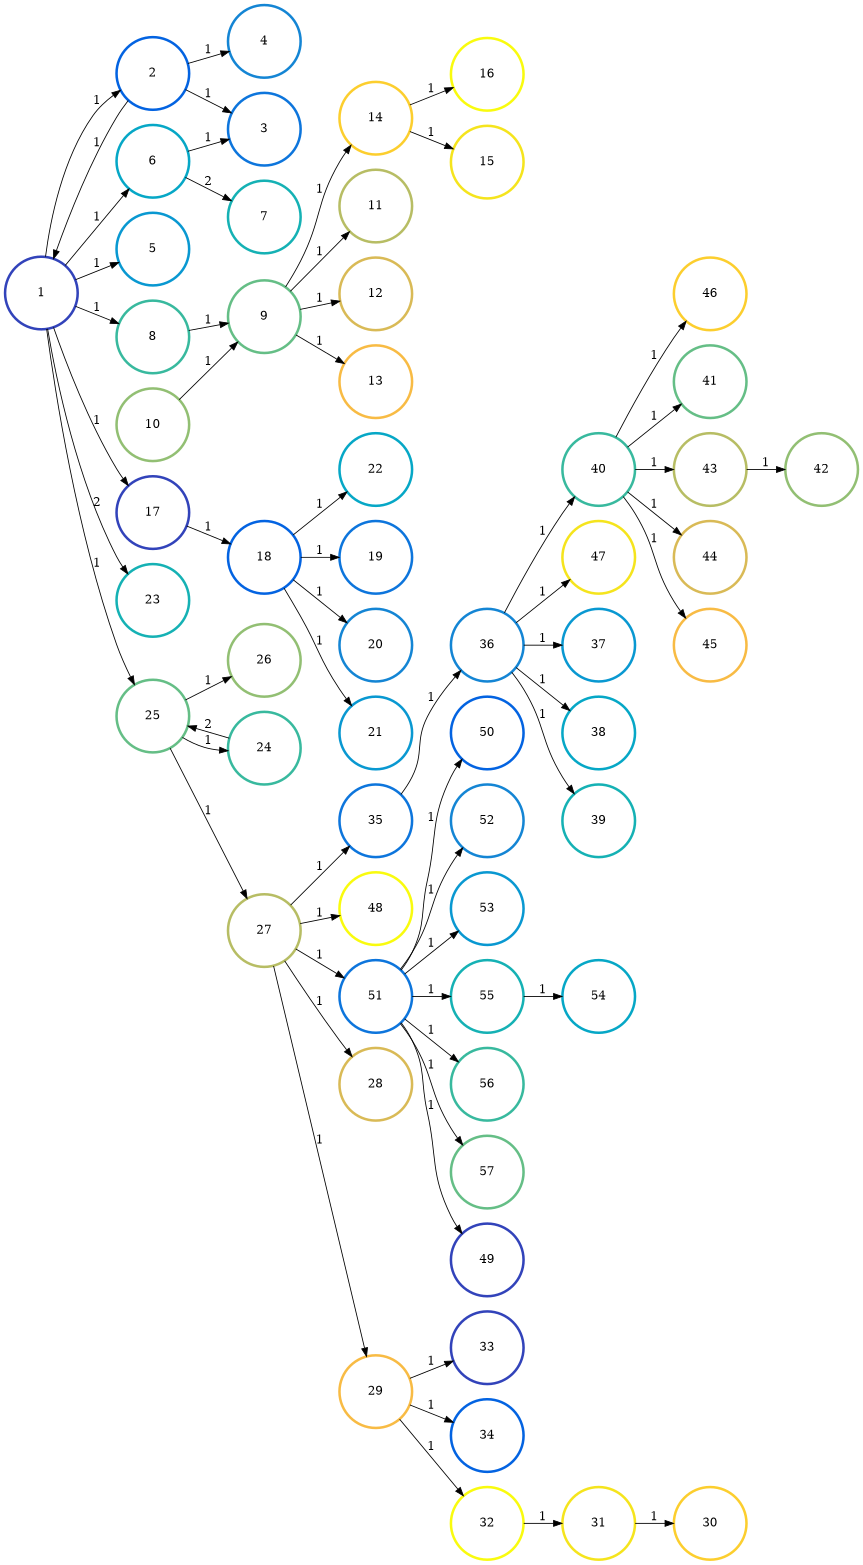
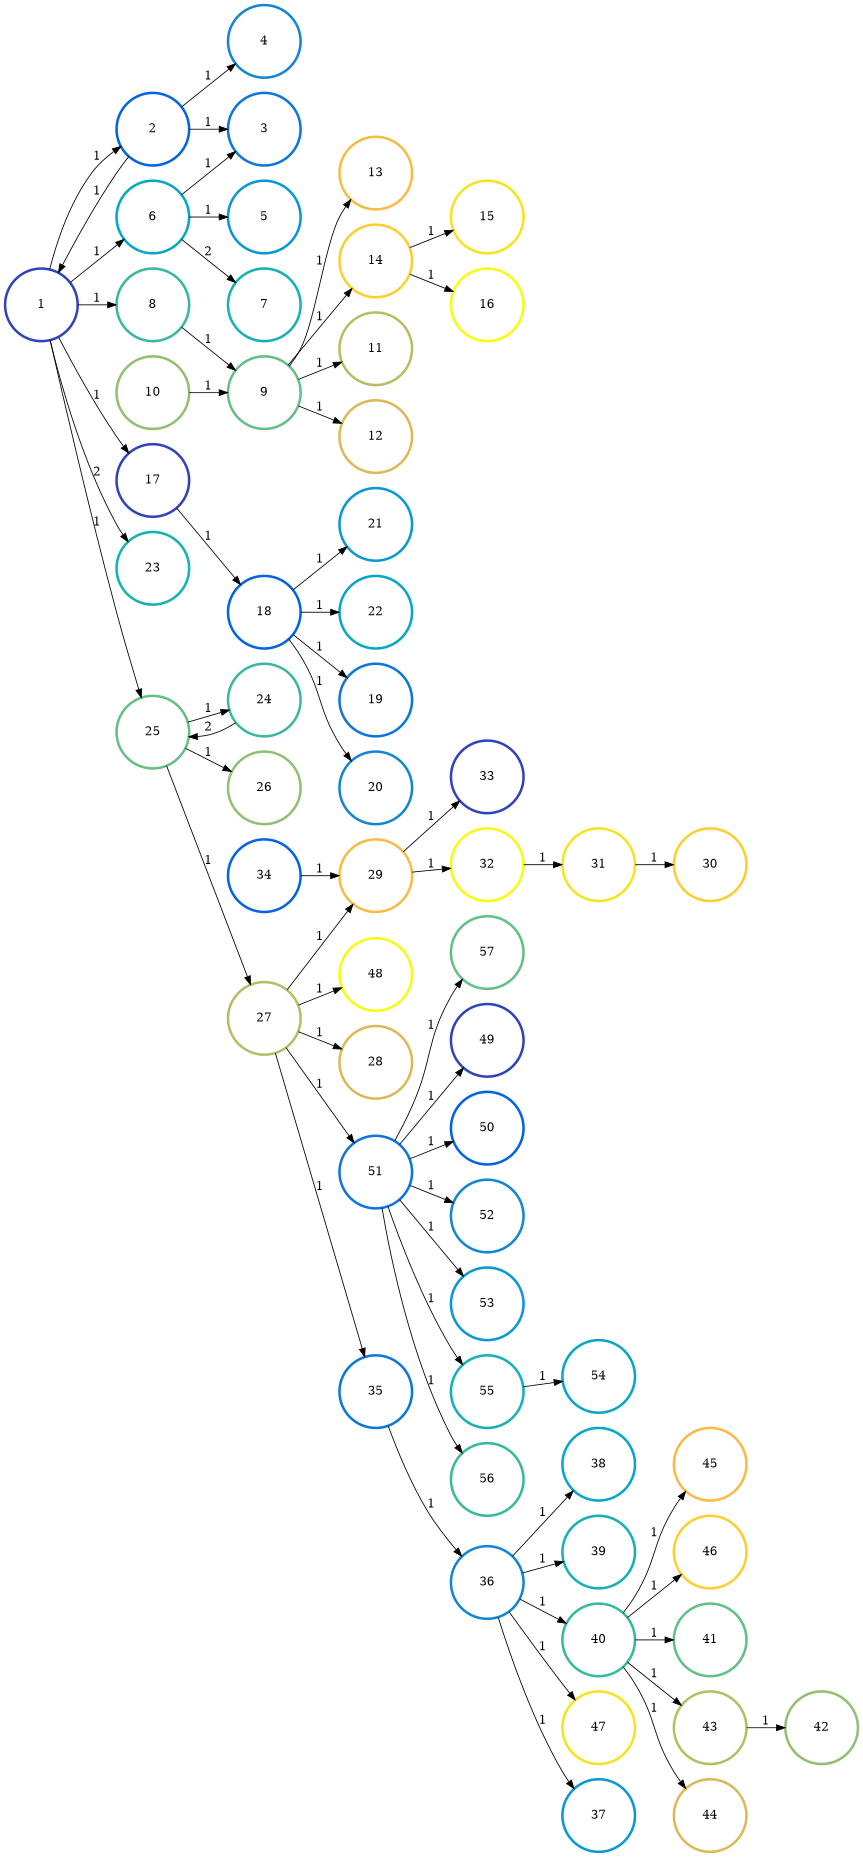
  digraph {
    rankdir=LR
    node [color="#3243BA" penwidth=3]
    edge [color=black penwidth=1]
    n1 [height=1.2 label=1 width=1.2]
    n2 [color="#0363E1" height=1.2 label=2 width=1.2]
    n3 [color="#0998D1" height=1.2 label=5 width=1.2]
    n4 [color="#06A7C6" height=1.2 label=6 width=1.2]
    n5 [color="#38B99E" height=1.2 label=8 width=1.2]
    n6 [height=1.2 label=17 width=1.2]
    n7 [color="#15B1B4" height=1.2 label=23 width=1.2]
    n8 [color="#65BE86" height=1.2 label=25 width=1.2]
    n9 [color="#0D75DC" height=1.2 label=3 width=1.2]
    n10 [color="#1485D4" height=1.2 label=4 width=1.2]
    n11 [color="#15B1B4" height=1.2 label=7 width=1.2]
    n12 [color="#65BE86" height=1.2 label=9 width=1.2]
    n13 [color="#0363E1" height=1.2 label=18 width=1.2]
    n14 [color="#38B99E" height=1.2 label=24 width=1.2]
    n15 [color="#92BF73" height=1.2 label=26 width=1.2]
    n16 [color="#B7BD64" height=1.2 label=27 width=1.2]
    n17 [color="#B7BD64" height=1.2 label=11 width=1.2]
    n18 [color="#D9BA56" height=1.2 label=12 width=1.2]
    n19 [color="#F8BB44" height=1.2 label=13 width=1.2]
    n20 [color="#FCCE2E" height=1.2 label=14 width=1.2]
    n21 [color="#92BF73" height=1.2 label=10 width=1.2]
    n22 [color="#F5E41D" height=1.2 label=15 width=1.2]
    n23 [color="#F9FB0E" height=1.2 label=16 width=1.2]
    n24 [color="#0D75DC" height=1.2 label=19 width=1.2]
    n25 [color="#1485D4" height=1.2 label=20 width=1.2]
    n26 [color="#0998D1" height=1.2 label=21 width=1.2]
    n27 [color="#06A7C6" height=1.2 label=22 width=1.2]
    n28 [color="#D9BA56" height=1.2 label=28 width=1.2]
    n29 [color="#F8BB44" height=1.2 label=29 width=1.2]
    n30 [color="#0D75DC" height=1.2 label=35 width=1.2]
    n31 [color="#F9FB0E" height=1.2 label=48 width=1.2]
    n32 [color="#0D75DC" height=1.2 label=51 width=1.2]
    n33 [color="#F9FB0E" height=1.2 label=32 width=1.2]
    n34 [height=1.2 label=33 width=1.2]
    n35 [color="#0363E1" height=1.2 label=34 width=1.2]
    n36 [color="#1485D4" height=1.2 label=36 width=1.2]
    n37 [height=1.2 label=49 width=1.2]
    n38 [color="#0363E1" height=1.2 label=50 width=1.2]
    n39 [color="#1485D4" height=1.2 label=52 width=1.2]
    n40 [color="#0998D1" height=1.2 label=53 width=1.2]
    n41 [color="#15B1B4" height=1.2 label=55 width=1.2]
    n42 [color="#38B99E" height=1.2 label=56 width=1.2]
    n43 [color="#65BE86" height=1.2 label=57 width=1.2]
    n44 [color="#F5E41D" height=1.2 label=31 width=1.2]
    n45 [color="#FCCE2E" height=1.2 label=30 width=1.2]
    n46 [color="#0998D1" height=1.2 label=37 width=1.2]
    n47 [color="#06A7C6" height=1.2 label=38 width=1.2]
    n48 [color="#15B1B4" height=1.2 label=39 width=1.2]
    n49 [color="#38B99E" height=1.2 label=40 width=1.2]
    n50 [color="#F5E41D" height=1.2 label=47 width=1.2]
    n51 [color="#65BE86" height=1.2 label=41 width=1.2]
    n52 [color="#B7BD64" height=1.2 label=43 width=1.2]
    n53 [color="#D9BA56" height=1.2 label=44 width=1.2]
    n54 [color="#F8BB44" height=1.2 label=45 width=1.2]
    n55 [color="#FCCE2E" height=1.2 label=46 width=1.2]
    n56 [color="#92BF73" height=1.2 label=42 width=1.2]
    n57 [color="#06A7C6" height=1.2 label=54 width=1.2]
    n1 -> n2 [label=1]
-   n1 -> n3 [label=1]
+   n4 -> n3 [label=1]
    n1 -> n4 [label=1]
    n1 -> n5 [label=1]
    n1 -> n6 [label=1]
    n1 -> n7 [label=2]
    n1 -> n8 [label=1]
    n2 -> n1 [label=1]
    n2 -> n9 [label=1]
    n2 -> n10 [label=1]
    n4 -> n9 [label=1]
    n4 -> n11 [label=2]
    n5 -> n12 [label=1]
    n6 -> n13 [label=1]
    n8 -> n14 [label=1]
    n8 -> n15 [label=1]
    n8 -> n16 [label=1]
    n12 -> n17 [label=1]
    n12 -> n18 [label=1]
    n12 -> n19 [label=1]
    n12 -> n20 [label=1]
    n13 -> n24 [label=1]
    n13 -> n25 [label=1]
    n13 -> n26 [label=1]
    n13 -> n27 [label=1]
    n14 -> n8 [label=2]
    n16 -> n28 [label=1]
    n16 -> n29 [label=1]
    n16 -> n30 [label=1]
    n16 -> n31 [label=1]
    n16 -> n32 [label=1]
    n20 -> n22 [label=1]
    n20 -> n23 [label=1]
    n21 -> n12 [label=1]
    n29 -> n33 [label=1]
    n29 -> n34 [label=1]
-   n29 -> n35 [label=1]
+   n35 -> n29 [label=1]
    n30 -> n36 [label=1]
    n32 -> n37 [label=1]
    n32 -> n38 [label=1]
    n32 -> n39 [label=1]
    n32 -> n40 [label=1]
    n32 -> n41 [label=1]
    n32 -> n42 [label=1]
    n32 -> n43 [label=1]
    n33 -> n44 [label=1]
    n36 -> n46 [label=1]
    n36 -> n47 [label=1]
    n36 -> n48 [label=1]
    n36 -> n49 [label=1]
    n36 -> n50 [label=1]
    n41 -> n57 [label=1]
    n44 -> n45 [label=1]
    n49 -> n51 [label=1]
    n49 -> n52 [label=1]
    n49 -> n53 [label=1]
    n49 -> n54 [label=1]
    n49 -> n55 [label=1]
    n52 -> n56 [label=1]
  }
